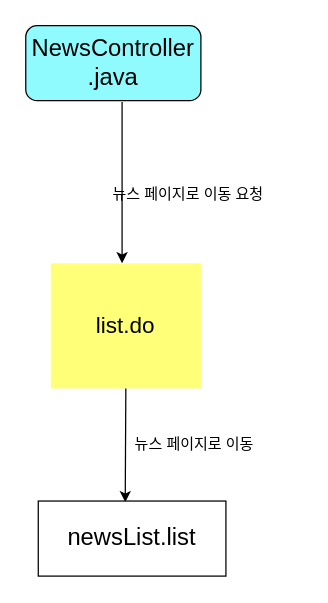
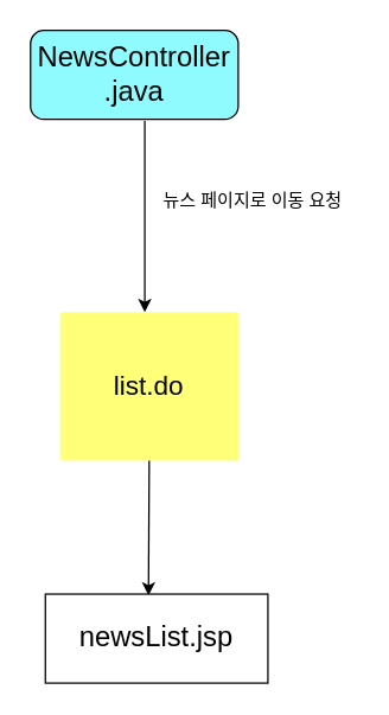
  <mxCell id="0" />
  <mxCell id="1" parent="0" />
  <mxCell id="2" value="&lt;font style=&quot;font-size: 19px;&quot;&gt;NewsController&lt;br&gt;.java&lt;br&gt;&lt;/font&gt;" style="whiteSpace=wrap;html=1;fillColor=#8FFBFF;rounded=1;" vertex="1" parent="1"><mxGeometry x="20" y="20" width="140" height="60" as="geometry" /></mxCell>
  <mxCell id="3" value="" style="endArrow=classic;html=1;rounded=0;exitX=0.55;exitY=1.017;exitDx=0;exitDy=0;exitPerimeter=0;" edge="1" parent="1" source="2"><mxGeometry width="50" height="50" relative="1" as="geometry"><mxPoint x="50" y="200" as="sourcePoint" /><mxPoint x="97" y="210" as="targetPoint" /></mxGeometry></mxCell>
  <mxCell id="4" value="&lt;span style=&quot;font-size: 18px;&quot;&gt;list.do&lt;/span&gt;" style="text;html=1;strokeColor=none;fillColor=#FFFF78;align=center;verticalAlign=middle;whiteSpace=wrap;rounded=0;" vertex="1" parent="1"><mxGeometry x="40" y="210" width="120" height="100" as="geometry" /></mxCell>
  <mxCell id="5" value="" style="endArrow=classic;html=1;rounded=0;exitX=0.5;exitY=1;exitDx=0;exitDy=0;" edge="1" parent="1"><mxGeometry width="50" height="50" relative="1" as="geometry"><mxPoint x="100" y="310" as="sourcePoint" /><mxPoint x="99.5" y="400.96" as="targetPoint" /></mxGeometry></mxCell>
- <mxCell id="6" value="&lt;font style=&quot;font-size: 19px;&quot;&gt;newsList.list&lt;br&gt;&lt;/font&gt;" style="rounded=0;whiteSpace=wrap;html=1;" vertex="1" parent="1"><mxGeometry x="30" y="400" width="150" height="60" as="geometry" /></mxCell>
- <mxCell id="7" value="뉴스 페이지로 이동" style="text;html=1;strokeColor=none;fillColor=none;align=center;verticalAlign=middle;whiteSpace=wrap;rounded=0;" vertex="1" parent="1"><mxGeometry x="100" y="340" width="110" height="30" as="geometry" /></mxCell>
- <mxCell id="8" value="뉴스 페이지로 이동 요청" style="text;html=1;strokeColor=none;fillColor=none;align=center;verticalAlign=middle;whiteSpace=wrap;rounded=0;" vertex="1" parent="1"><mxGeometry x="80" y="140" width="140" height="30" as="geometry" /></mxCell>
+ <mxCell id="6" value="&lt;font style=&quot;font-size: 19px;&quot;&gt;newsList.jsp&lt;br&gt;&lt;/font&gt;" style="rounded=0;whiteSpace=wrap;html=1;" vertex="1" parent="1"><mxGeometry x="30" y="400" width="150" height="60" as="geometry" /></mxCell>
+ <mxCell id="8" value="뉴스 페이지로 이동 요청" style="text;html=1;strokeColor=none;fillColor=none;align=center;verticalAlign=middle;whiteSpace=wrap;rounded=0;" vertex="1" parent="1"><mxGeometry x="100" y="120" width="140" height="30" as="geometry" /></mxCell>
